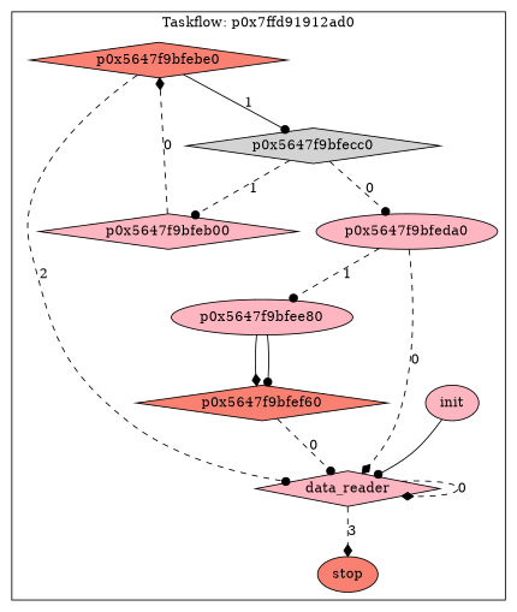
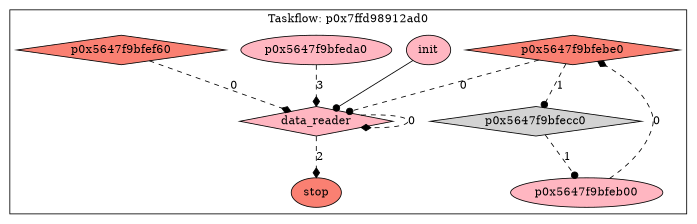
  digraph {
    node [fillcolor=lightpink style=filled color=black shape=diamond]
    edge [arrowhead=dot style=dashed]
    n1 [label=init color="" shape=""]
    n2 [label=data_reader]
-   n3 [label=p0x5647f9bfeb00]
+   n3 [label=p0x5647f9bfeb00 shape=ellipse]
    n4 [fillcolor=salmon label=stop color="" shape=""]
    n5 [fillcolor=salmon label=p0x5647f9bfebe0]
    n6 [fillcolor=lightgrey label=p0x5647f9bfecc0]
    n7 [label=p0x5647f9bfeda0 shape=ellipse]
-   n8 [label=p0x5647f9bfee80 color="" shape=""]
    n9 [fillcolor=salmon label=p0x5647f9bfef60]
    subgraph cluster_1 {
-     label="Taskflow: p0x7ffd91912ad0"
+     label="Taskflow: p0x7ffd98912ad0"
      n1
      n2
      n3
      n4
      n5
      n6
      n7
-     n8
      n9
    }
    n1 -> n2 [style=""]
    n2 -> n2 [arrowhead=diamond label=0]
-   n2 -> n4 [arrowhead=diamond label=3]
+   n2 -> n4 [arrowhead=diamond label=2]
    n3 -> n5 [arrowhead=diamond label=0]
-   n5 -> n2 [label=2]
-   n5 -> n6 [label=1 style=solid]
+   n5 -> n2 [label=0]
+   n5 -> n6 [label=1]
    n6 -> n3 [label=1]
-   n6 -> n7 [label=0]
-   n7 -> n2 [arrowhead=diamond label=0]
-   n7 -> n8 [label=1]
-   n8 -> n9 [arrowhead=diamond style=""]
-   n8 -> n9 [style=""]
-   n9 -> n2 [label=0]
+   n7 -> n2 [arrowhead=diamond label=3]
+   n9 -> n2 [arrowhead=diamond label=0]
  }
